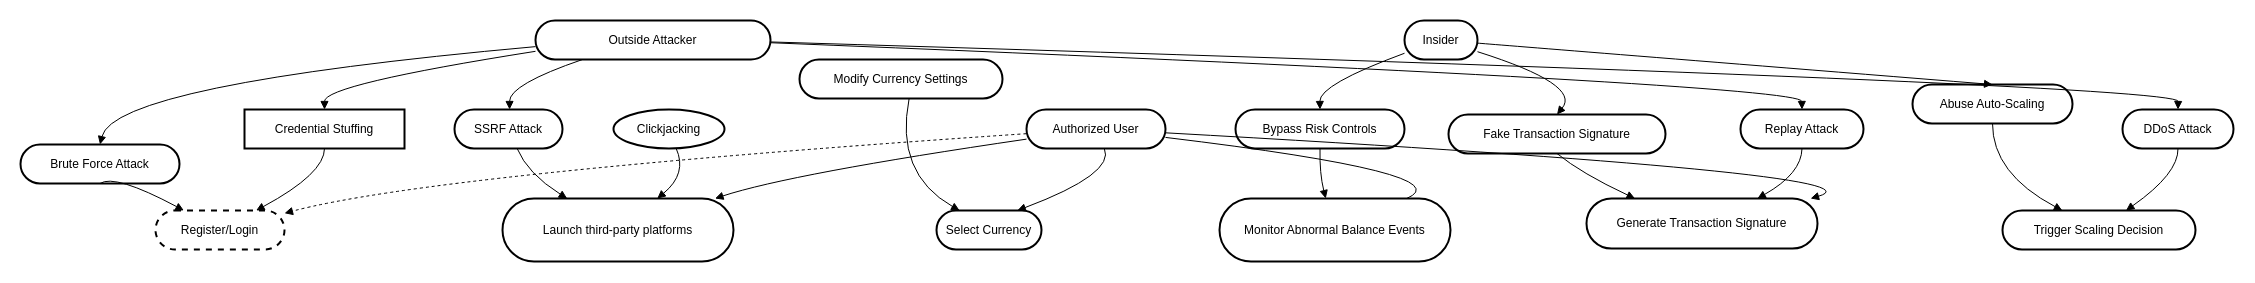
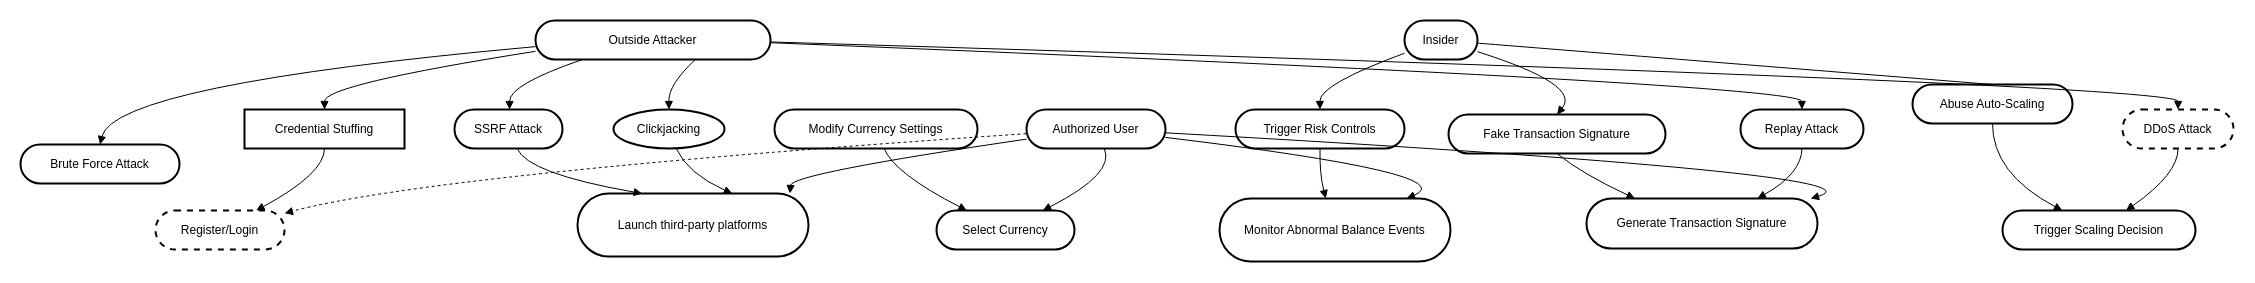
  <mxCell id="0" />
  <mxCell id="1" parent="0" />
  <mxCell id="2" value="Outside Attacker" style="rounded=1;whiteSpace=wrap;arcSize=50;strokeWidth=2;" vertex="1" parent="1"><mxGeometry x="535" y="20" width="235" height="39" as="geometry" /></mxCell>
  <mxCell id="3" value="Insider" style="rounded=1;whiteSpace=wrap;arcSize=50;strokeWidth=2;" vertex="1" parent="1"><mxGeometry x="1404" y="20" width="73" height="39" as="geometry" /></mxCell>
  <mxCell id="4" value="Authorized User" style="rounded=1;whiteSpace=wrap;arcSize=50;strokeWidth=2;" vertex="1" parent="1"><mxGeometry x="1026" y="109" width="139" height="39" as="geometry" /></mxCell>
  <mxCell id="5" value="Register/Login" style="rounded=1;whiteSpace=wrap;arcSize=50;strokeWidth=2;dashed=1;" vertex="1" parent="1"><mxGeometry x="155" y="210" width="129" height="39" as="geometry" /></mxCell>
- <mxCell id="6" value="Launch third-party platforms" style="rounded=1;whiteSpace=wrap;arcSize=50;strokeWidth=2;" vertex="1" parent="1"><mxGeometry x="502" y="198" width="231" height="63" as="geometry" /></mxCell>
- <mxCell id="7" value="Select Currency" style="rounded=1;whiteSpace=wrap;arcSize=50;strokeWidth=2;" vertex="1" parent="1"><mxGeometry x="936" y="210" width="105" height="39" as="geometry" /></mxCell>
+ <mxCell id="6" value="Launch third-party platforms" style="rounded=1;whiteSpace=wrap;arcSize=50;strokeWidth=2;" vertex="1" parent="1"><mxGeometry x="577" y="193" width="231" height="63" as="geometry" /></mxCell>
+ <mxCell id="7" value="Select Currency" style="rounded=1;whiteSpace=wrap;arcSize=50;strokeWidth=2;" vertex="1" parent="1"><mxGeometry x="936" y="210" width="138" height="39" as="geometry" /></mxCell>
  <mxCell id="8" value="Generate Transaction Signature" style="rounded=1;whiteSpace=wrap;arcSize=50;strokeWidth=2;" vertex="1" parent="1"><mxGeometry x="1586" y="198" width="231" height="50" as="geometry" /></mxCell>
  <mxCell id="9" value="Monitor Abnormal Balance Events" style="rounded=1;whiteSpace=wrap;arcSize=50;strokeWidth=2;" vertex="1" parent="1"><mxGeometry x="1219" y="198" width="231" height="63" as="geometry" /></mxCell>
  <mxCell id="10" value="Trigger Scaling Decision" style="rounded=1;whiteSpace=wrap;arcSize=50;strokeWidth=2;" vertex="1" parent="1"><mxGeometry x="2002" y="210" width="193" height="39" as="geometry" /></mxCell>
  <mxCell id="11" value="Credential Stuffing" style="whiteSpace=wrap;arcSize=50;strokeWidth=2;rounded=0;" vertex="1" parent="1"><mxGeometry x="244" y="109" width="160" height="39" as="geometry" /></mxCell>
  <mxCell id="12" value="Brute Force Attack" style="rounded=1;whiteSpace=wrap;arcSize=50;strokeWidth=2;" vertex="1" parent="1"><mxGeometry x="20" y="144" width="159" height="39" as="geometry" /></mxCell>
  <mxCell id="13" value="Clickjacking" style="ellipse;whiteSpace=wrap;arcSize=50;strokeWidth=2;" vertex="1" parent="1"><mxGeometry x="613" y="109" width="111" height="39" as="geometry" /></mxCell>
  <mxCell id="14" value="SSRF Attack" style="rounded=1;whiteSpace=wrap;arcSize=50;strokeWidth=2;" vertex="1" parent="1"><mxGeometry x="454" y="109" width="108" height="39" as="geometry" /></mxCell>
  <mxCell id="15" value="Replay Attack" style="rounded=1;whiteSpace=wrap;arcSize=50;strokeWidth=2;" vertex="1" parent="1"><mxGeometry x="1740" y="109" width="123" height="39" as="geometry" /></mxCell>
- <mxCell id="16" value="DDoS Attack" style="rounded=1;whiteSpace=wrap;arcSize=50;strokeWidth=2;" vertex="1" parent="1"><mxGeometry x="2122" y="109" width="111" height="39" as="geometry" /></mxCell>
- <mxCell id="17" value="Modify Currency Settings" style="rounded=1;whiteSpace=wrap;arcSize=50;strokeWidth=2;" vertex="1" parent="1"><mxGeometry x="799" y="59" width="203" height="39" as="geometry" /></mxCell>
- <mxCell id="18" value="Bypass Risk Controls" style="rounded=1;whiteSpace=wrap;arcSize=50;strokeWidth=2;" vertex="1" parent="1"><mxGeometry x="1235" y="109" width="169" height="39" as="geometry" /></mxCell>
+ <mxCell id="16" value="DDoS Attack" style="rounded=1;whiteSpace=wrap;arcSize=50;strokeWidth=2;dashed=1;" vertex="1" parent="1"><mxGeometry x="2122" y="109" width="111" height="39" as="geometry" /></mxCell>
+ <mxCell id="17" value="Modify Currency Settings" style="rounded=1;whiteSpace=wrap;arcSize=50;strokeWidth=2;" vertex="1" parent="1"><mxGeometry x="774" y="109" width="203" height="39" as="geometry" /></mxCell>
+ <mxCell id="18" value="Trigger Risk Controls" style="rounded=1;whiteSpace=wrap;arcSize=50;strokeWidth=2;" vertex="1" parent="1"><mxGeometry x="1235" y="109" width="169" height="39" as="geometry" /></mxCell>
  <mxCell id="19" value="Abuse Auto-Scaling" style="rounded=1;whiteSpace=wrap;arcSize=50;strokeWidth=2;" vertex="1" parent="1"><mxGeometry x="1912" y="84" width="160" height="39" as="geometry" /></mxCell>
  <mxCell id="20" value="Fake Transaction Signature" style="rounded=1;whiteSpace=wrap;arcSize=50;strokeWidth=2;" vertex="1" parent="1"><mxGeometry x="1448" y="114" width="217" height="39" as="geometry" /></mxCell>
  <mxCell id="21" value="" style="curved=1;startArrow=none;endArrow=block;exitX=0;exitY=0.62;entryX=1;entryY=0.07;rounded=0;dashed=1;" edge="1" parent="1" source="4" target="5"><mxGeometry relative="1" as="geometry"><Array as="points"><mxPoint x="435" y="173" /></Array></mxGeometry></mxCell>
  <mxCell id="22" value="" style="curved=1;startArrow=none;endArrow=block;exitX=0;exitY=0.76;entryX=0.92;entryY=0;rounded=0;" edge="1" parent="1" source="4" target="6"><mxGeometry relative="1" as="geometry"><Array as="points"><mxPoint x="791" y="173" /></Array></mxGeometry></mxCell>
  <mxCell id="23" value="" style="curved=1;startArrow=none;endArrow=block;exitX=0.56;exitY=1;entryX=0.77;entryY=0;rounded=0;" edge="1" parent="1" source="4" target="7"><mxGeometry relative="1" as="geometry"><Array as="points"><mxPoint x="1115" y="173" /></Array></mxGeometry></mxCell>
  <mxCell id="24" value="" style="curved=1;startArrow=none;endArrow=block;exitX=1.01;exitY=0.6;entryX=0.97;entryY=0;rounded=0;" edge="1" parent="1" source="4" target="8"><mxGeometry relative="1" as="geometry"><Array as="points"><mxPoint x="1897" y="173" /></Array></mxGeometry></mxCell>
- <mxCell id="25" value="" style="curved=1;startArrow=none;endArrow=none;exitX=1.01;exitY=0.72;entryX=0.81;entryY=0;rounded=0;" edge="1" parent="1" source="4" target="9"><mxGeometry relative="1" as="geometry"><Array as="points"><mxPoint x="1465" y="173" /></Array></mxGeometry></mxCell>
+ <mxCell id="25" value="" style="curved=1;startArrow=none;endArrow=block;exitX=1.01;exitY=0.72;entryX=0.81;entryY=0;rounded=0;" edge="1" parent="1" source="4" target="9"><mxGeometry relative="1" as="geometry"><Array as="points"><mxPoint x="1465" y="173" /></Array></mxGeometry></mxCell>
  <mxCell id="26" value="" style="curved=1;startArrow=none;endArrow=block;exitX=0;exitY=0.79;entryX=0.5;entryY=0;rounded=0;" edge="1" parent="1" source="2" target="11"><mxGeometry relative="1" as="geometry"><Array as="points"><mxPoint x="324" y="84" /></Array></mxGeometry></mxCell>
  <mxCell id="27" value="" style="curved=1;startArrow=none;endArrow=block;exitX=0.5;exitY=1;entryX=0.78;entryY=0;rounded=0;" edge="1" parent="1" source="11" target="5"><mxGeometry relative="1" as="geometry"><Array as="points"><mxPoint x="324" y="173" /></Array></mxGeometry></mxCell>
  <mxCell id="28" value="" style="curved=1;startArrow=none;endArrow=block;exitX=0;exitY=0.67;entryX=0.5;entryY=0;rounded=0;" edge="1" parent="1" source="2" target="12"><mxGeometry relative="1" as="geometry"><Array as="points"><mxPoint x="114" y="84" /></Array></mxGeometry></mxCell>
- <mxCell id="29" value="" style="curved=1;startArrow=none;endArrow=block;exitX=0.5;exitY=1;entryX=0.22;entryY=0;rounded=0;" edge="1" parent="1" source="12" target="5"><mxGeometry relative="1" as="geometry"><Array as="points"><mxPoint x="114" y="173" /></Array></mxGeometry></mxCell>
+ <mxCell id="30" value="" style="curved=1;startArrow=none;endArrow=block;exitX=0.68;exitY=1;entryX=0.5;entryY=0;rounded=0;" edge="1" parent="1" source="2" target="13"><mxGeometry relative="1" as="geometry"><Array as="points"><mxPoint x="668" y="84" /></Array></mxGeometry></mxCell>
  <mxCell id="31" value="" style="curved=1;startArrow=none;endArrow=block;exitX=0.57;exitY=1;entryX=0.67;entryY=0;rounded=0;" edge="1" parent="1" source="13" target="6"><mxGeometry relative="1" as="geometry"><Array as="points"><mxPoint x="687" y="173" /></Array></mxGeometry></mxCell>
  <mxCell id="32" value="" style="curved=1;startArrow=none;endArrow=block;exitX=0.2;exitY=1;entryX=0.51;entryY=0;rounded=0;" edge="1" parent="1" source="2" target="14"><mxGeometry relative="1" as="geometry"><Array as="points"><mxPoint x="509" y="84" /></Array></mxGeometry></mxCell>
  <mxCell id="33" value="" style="curved=1;startArrow=none;endArrow=block;exitX=0.58;exitY=1;entryX=0.28;entryY=0;rounded=0;" edge="1" parent="1" source="14" target="6"><mxGeometry relative="1" as="geometry"><Array as="points"><mxPoint x="527" y="173" /></Array></mxGeometry></mxCell>
  <mxCell id="34" value="" style="curved=1;startArrow=none;endArrow=block;exitX=1;exitY=0.57;entryX=0.5;entryY=0;rounded=0;" edge="1" parent="1" source="2" target="15"><mxGeometry relative="1" as="geometry"><Array as="points"><mxPoint x="1801" y="84" /></Array></mxGeometry></mxCell>
  <mxCell id="35" value="" style="curved=1;startArrow=none;endArrow=block;exitX=0.5;exitY=1;entryX=0.74;entryY=0;rounded=0;" edge="1" parent="1" source="15" target="8"><mxGeometry relative="1" as="geometry"><Array as="points"><mxPoint x="1801" y="173" /></Array></mxGeometry></mxCell>
  <mxCell id="36" value="" style="curved=1;startArrow=none;endArrow=block;exitX=1;exitY=0.55;entryX=0.5;entryY=0;rounded=0;" edge="1" parent="1" source="2" target="16"><mxGeometry relative="1" as="geometry"><Array as="points"><mxPoint x="2178" y="84" /></Array></mxGeometry></mxCell>
  <mxCell id="37" value="" style="curved=1;startArrow=none;endArrow=block;exitX=0.5;exitY=1;entryX=0.64;entryY=0;rounded=0;" edge="1" parent="1" source="16" target="10"><mxGeometry relative="1" as="geometry"><Array as="points"><mxPoint x="2178" y="173" /></Array></mxGeometry></mxCell>
  <mxCell id="38" value="" style="curved=1;startArrow=none;endArrow=block;exitX=0.54;exitY=1;entryX=0.22;entryY=0;rounded=0;" edge="1" parent="1" source="17" target="7"><mxGeometry relative="1" as="geometry"><Array as="points"><mxPoint x="894" y="173" /></Array></mxGeometry></mxCell>
  <mxCell id="39" value="" style="curved=1;startArrow=none;endArrow=block;exitX=0;exitY=0.84;entryX=0.5;entryY=0;rounded=0;" edge="1" parent="1" source="3" target="18"><mxGeometry relative="1" as="geometry"><Array as="points"><mxPoint x="1319" y="84" /></Array></mxGeometry></mxCell>
  <mxCell id="40" value="" style="curved=1;startArrow=none;endArrow=block;exitX=0.5;exitY=1;entryX=0.46;entryY=0;rounded=0;" edge="1" parent="1" source="18" target="9"><mxGeometry relative="1" as="geometry"><Array as="points"><mxPoint x="1319" y="173" /></Array></mxGeometry></mxCell>
- <mxCell id="41" value="" style="curved=1;startArrow=none;endArrow=block;exitX=1;exitY=0.58;entryX=0.5;entryY=0;rounded=0;" edge="1" parent="1" source="3" target="19"><mxGeometry relative="1" as="geometry"><Array as="points"><mxPoint x="1992" y="84" /></Array></mxGeometry></mxCell>
+ <mxCell id="41" value="" style="curved=1;startArrow=none;endArrow=none;exitX=1;exitY=0.58;entryX=0.5;entryY=0;rounded=0;" edge="1" parent="1" source="3" target="19"><mxGeometry relative="1" as="geometry"><Array as="points"><mxPoint x="1992" y="84" /></Array></mxGeometry></mxCell>
  <mxCell id="42" value="" style="curved=1;startArrow=none;endArrow=block;exitX=0.5;exitY=1;entryX=0.31;entryY=0;rounded=0;" edge="1" parent="1" source="19" target="10"><mxGeometry relative="1" as="geometry"><Array as="points"><mxPoint x="1992" y="173" /></Array></mxGeometry></mxCell>
  <mxCell id="43" value="" style="curved=1;startArrow=none;endArrow=block;exitX=1;exitY=0.8;entryX=0.5;entryY=0;rounded=0;" edge="1" parent="1" source="3" target="20"><mxGeometry relative="1" as="geometry"><Array as="points"><mxPoint x="1581" y="84" /></Array></mxGeometry></mxCell>
  <mxCell id="44" value="" style="curved=1;startArrow=none;endArrow=block;exitX=0.5;exitY=1;entryX=0.21;entryY=0;rounded=0;" edge="1" parent="1" source="20" target="8"><mxGeometry relative="1" as="geometry"><Array as="points"><mxPoint x="1581" y="173" /></Array></mxGeometry></mxCell>
